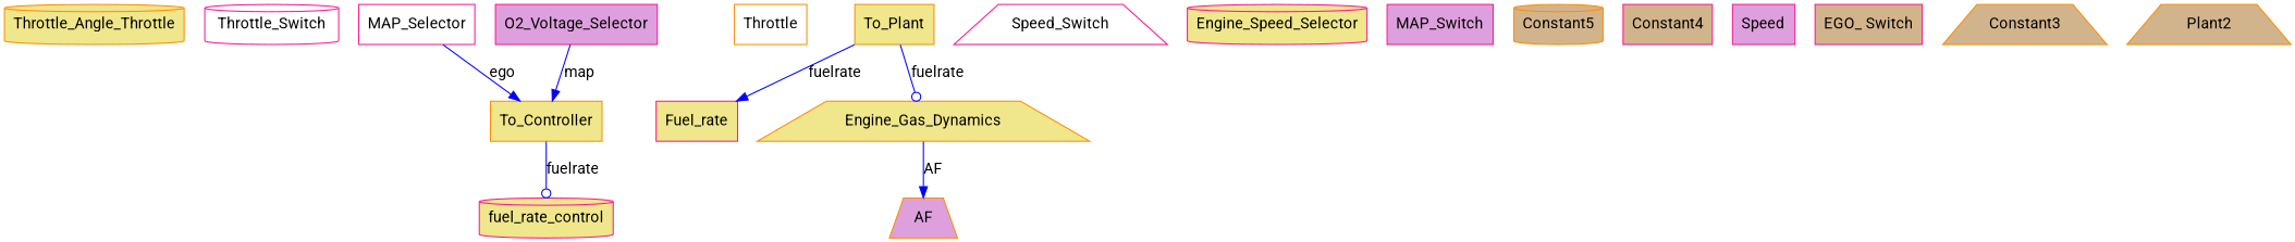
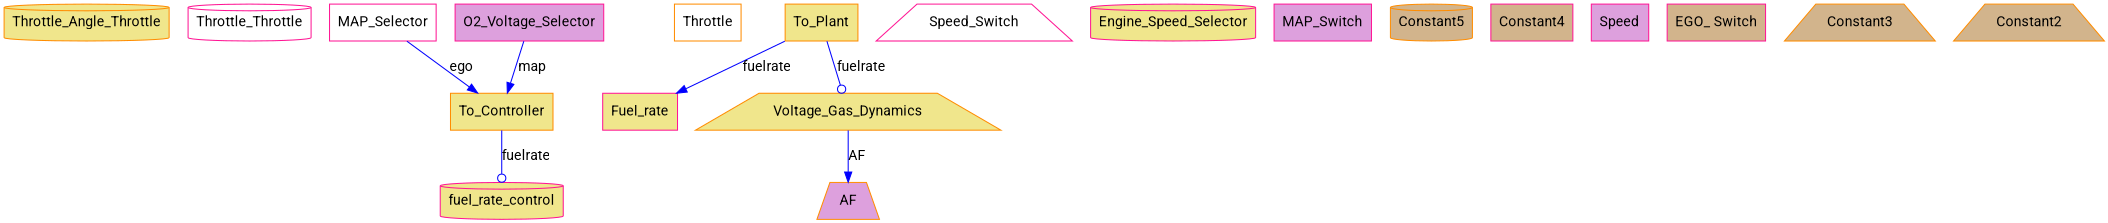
  strict digraph {
    fontname=Roboto
    node [color=deeppink fillcolor=khaki fontname=Roboto shape=box style=filled]
    edge [arrowhead=normal color=blue fontname=Roboto]
    n1 [color=darkorange label=Throttle_Angle_Throttle shape=cylinder]
-   Throttle_Switch [fillcolor=white shape=cylinder]
+   Throttle_Switch [fillcolor=white shape=cylinder label=Throttle_Throttle]
    To_Controller [color=darkorange]
    fuel_rate_control [shape=cylinder]
    Throttle [color=darkorange fillcolor=white]
    To_Plant [color=darkorange]
    Fuel_rate
-   Engine_Gas_Dynamics [color=darkorange shape=trapezium]
+   Engine_Gas_Dynamics [color=darkorange shape=trapezium label=Voltage_Gas_Dynamics]
    AF [color=darkorange fillcolor=plum shape=trapezium]
    Speed_Switch [fillcolor=white shape=trapezium]
    Engine_Speed_Selector [shape=cylinder]
    MAP_Selector [fillcolor=white]
    MAP_Switch [fillcolor=plum]
    Constant5 [color=darkorange fillcolor=tan shape=cylinder]
    Constant4 [fillcolor=tan]
    O2_Voltage_Selector [fillcolor=plum]
    Speed [fillcolor=plum]
    "EGO_ Switch" [fillcolor=tan]
    Constant3 [color=darkorange fillcolor=tan shape=trapezium]
-   Constant2 [color=darkorange fillcolor=tan shape=trapezium label=Plant2]
+   Constant2 [color=darkorange fillcolor=tan shape=trapezium]
    To_Controller -> fuel_rate_control [arrowhead=odot label=fuelrate]
    To_Plant -> Fuel_rate [label=fuelrate]
    To_Plant -> Engine_Gas_Dynamics [arrowhead=odot label=fuelrate]
    Engine_Gas_Dynamics -> AF [label=AF]
    MAP_Selector -> To_Controller [label=ego]
    O2_Voltage_Selector -> To_Controller [label=map]
  }
